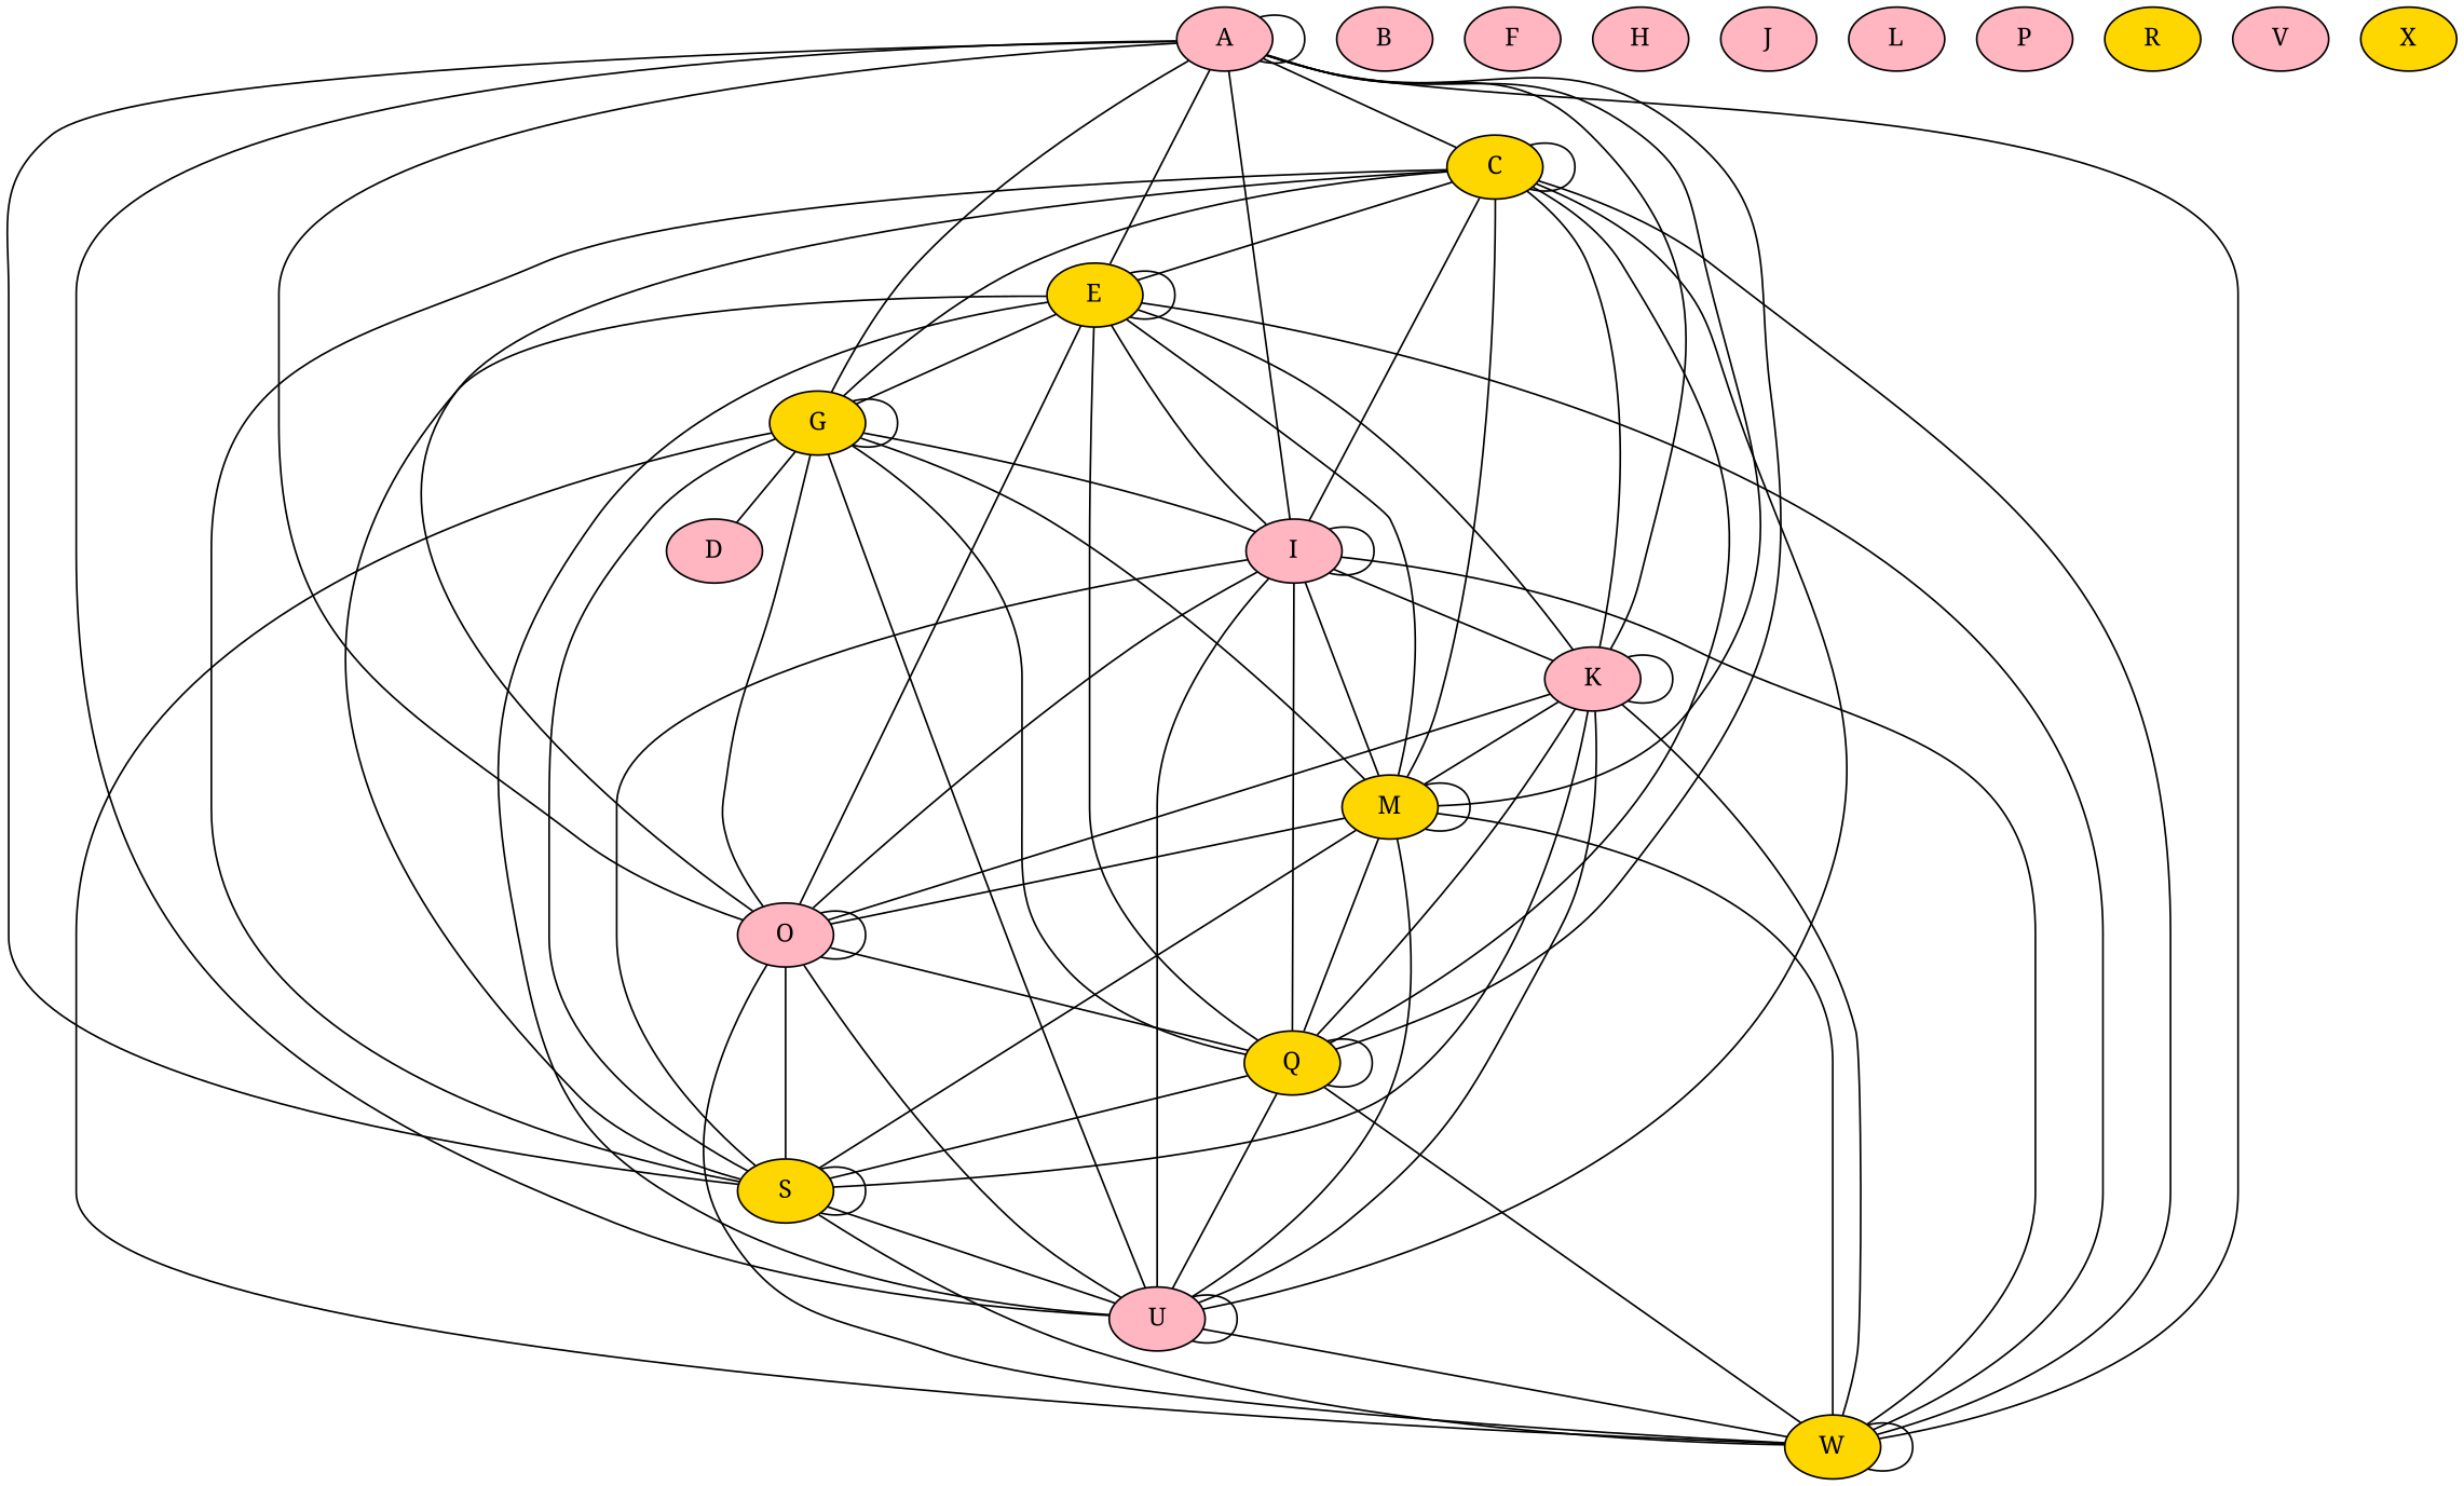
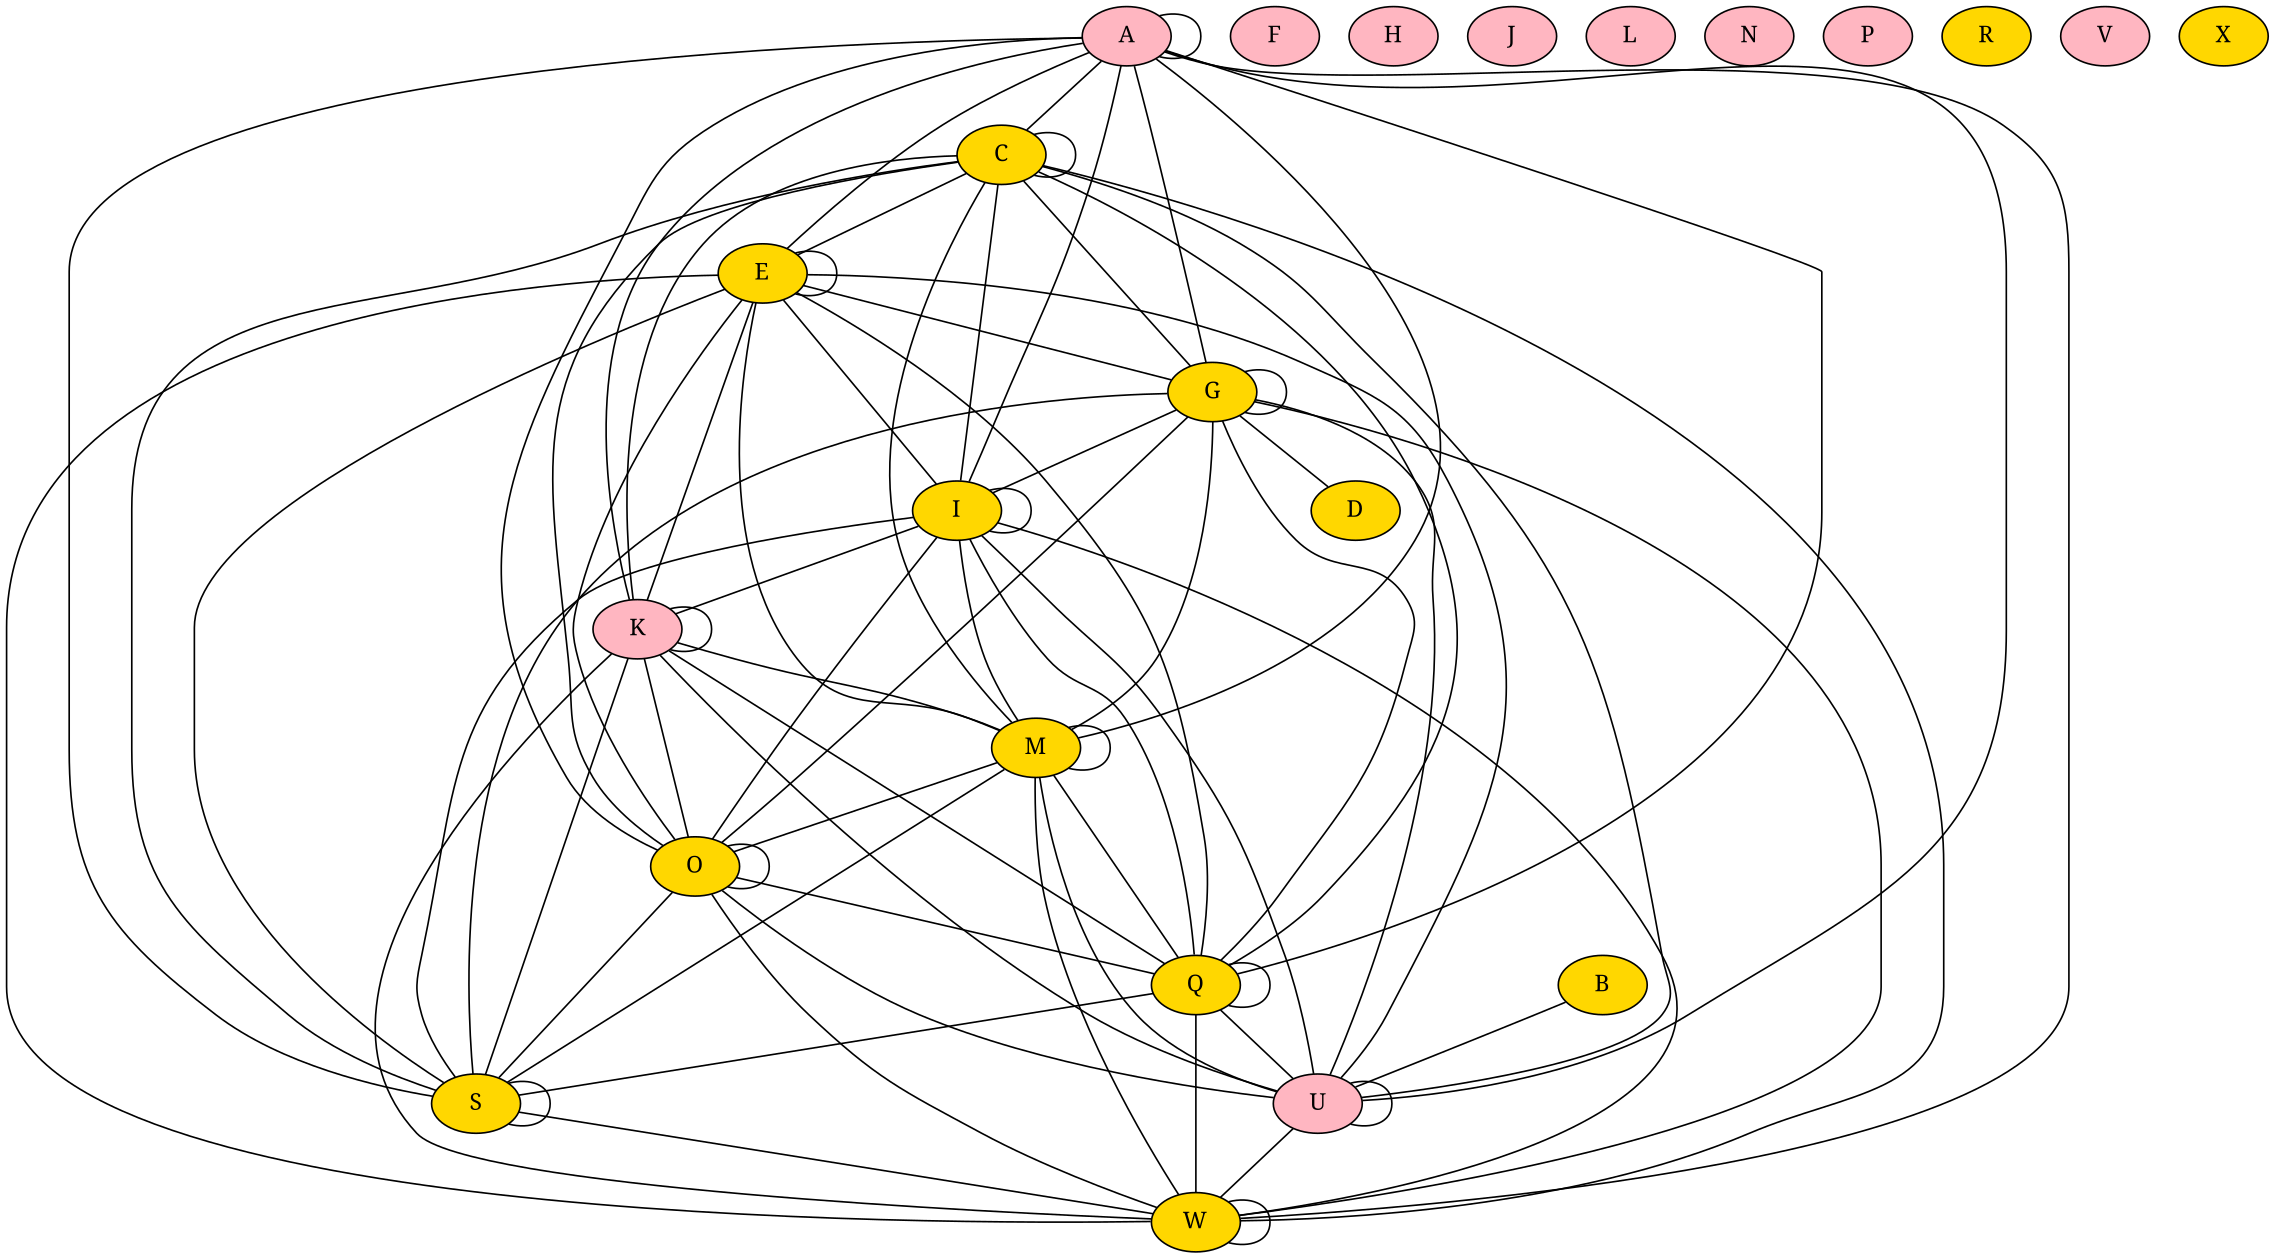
  graph {
    fontname="Noto Serif"
    node [fillcolor=lightpink fontname="Noto Serif" style=filled]
    edge [fontname="Noto Serif"]
    A
    C [fillcolor=gold]
    E [fillcolor=gold]
    G [fillcolor=gold]
-   I
+   I [fillcolor=gold]
    K
    M [fillcolor=gold]
-   O
+   O [fillcolor=gold]
    Q [fillcolor=gold]
    S [fillcolor=gold]
    U
    W [fillcolor=gold]
-   D
-   B
+   D [fillcolor=gold]
+   B [fillcolor=gold]
    F
    H
    J
    L
+   N
    P
    R [fillcolor=gold]
    V
    X [fillcolor=gold]
    A -- A
    A -- C
    A -- E
    A -- G
    A -- I
    A -- K
    A -- M
    A -- O
    A -- Q
    A -- S
    A -- U
    A -- W
    C -- C
    C -- E
    C -- G
    C -- I
    C -- K
    C -- M
    C -- O
    C -- Q
    C -- S
    C -- U
    C -- W
    E -- E
    E -- G
    E -- I
    E -- K
    E -- M
    E -- O
    E -- Q
    E -- S
    E -- U
    E -- W
    G -- G
    G -- I
    G -- M
    G -- O
    G -- Q
    G -- S
    G -- U
    G -- W
    G -- D
    I -- I
    I -- K
    I -- M
    I -- O
    I -- Q
    I -- S
    I -- U
    I -- W
    K -- K
    K -- M
    K -- O
    K -- Q
    K -- S
    K -- U
    K -- W
    M -- M
    M -- O
    M -- Q
    M -- S
    M -- U
    M -- W
    O -- O
    O -- Q
    O -- S
    O -- U
    O -- W
    Q -- Q
    Q -- S
    Q -- U
    Q -- W
    S -- S
-   S -- U
+   B -- U
    S -- W
    U -- U
    U -- W
    W -- W
  }
